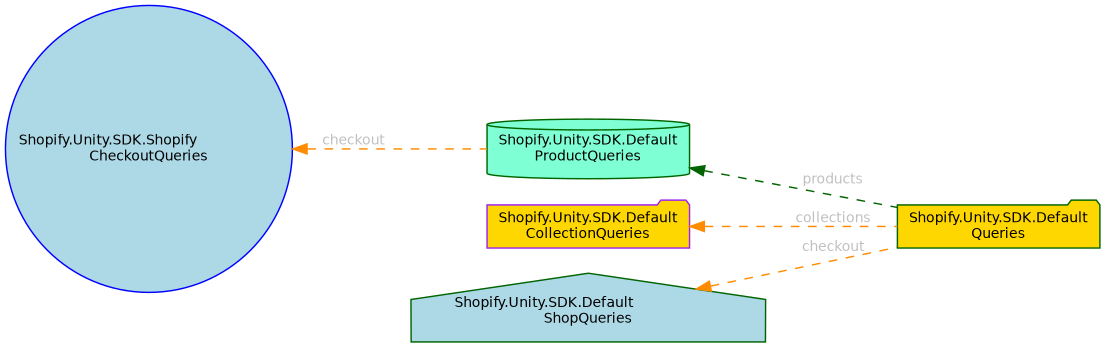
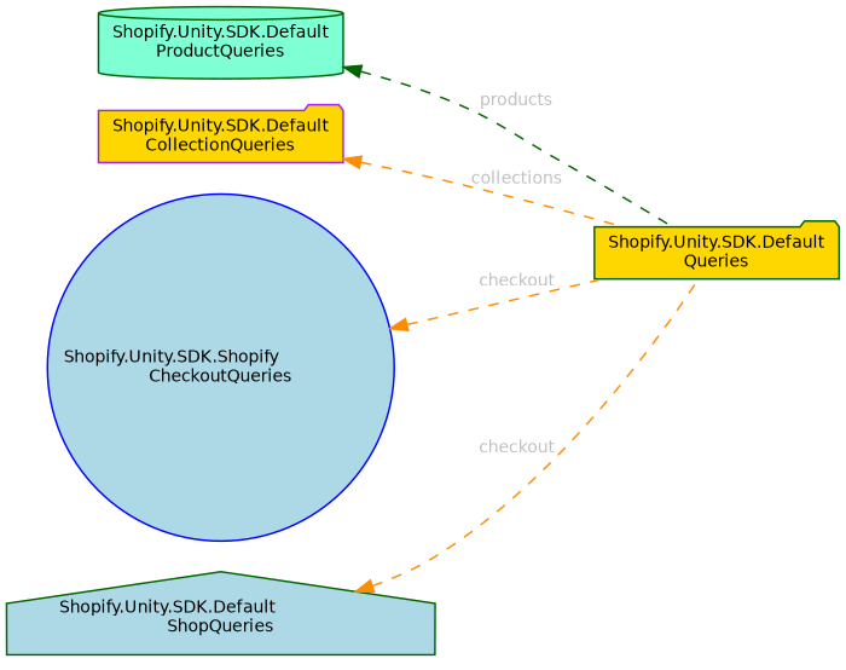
  digraph {
    rankdir=LR
    node [color=darkgreen fillcolor=gold fontname=Helvetica fontsize=10 shape=folder style=filled]
    edge [color=darkorange dir=back fontcolor=grey fontname=Helvetica fontsize=10 labelfontname=Helvetica labelfontsize=10 style=dashed]
    n1 [fontcolor=black height=0.2 label="Shopify.Unity.SDK.Default\lQueries" width=0.4]
    n2 [fillcolor=aquamarine height=0.2 label="Shopify.Unity.SDK.Default\lProductQueries" shape=cylinder width=0.4]
    n3 [color=purple height=0.2 label="Shopify.Unity.SDK.Default\lCollectionQueries" width=0.4]
    n4 [color=blue fillcolor=lightblue height=0.2 label="Shopify.Unity.SDK.Shopify\lCheckoutQueries" shape=circle width=0.4]
    n5 [fillcolor=lightblue height=0.2 label="Shopify.Unity.SDK.Default\lShopQueries" shape=house width=0.4]
    n2 -> n1 [color=darkgreen label=" products"]
    n3 -> n1 [label=" collections"]
-   n4 -> n2 [label=" checkout"]
+   n4 -> n1 [label=" checkout"]
    n5 -> n1 [label=" checkout"]
  }
